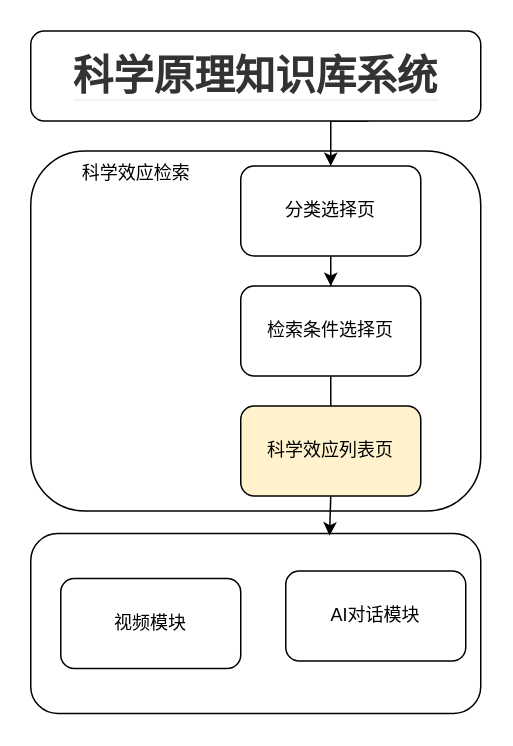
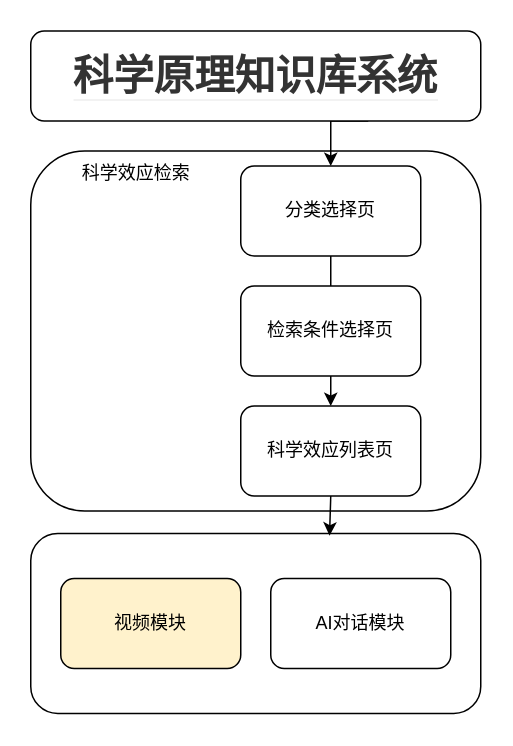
  <mxCell id="0" />
  <mxCell id="1" parent="0" />
  <mxCell id="2" value="" style="rounded=1;whiteSpace=wrap;html=1;" parent="1" vertex="1"><mxGeometry x="20" y="100" width="300" height="240" as="geometry" /></mxCell>
  <mxCell id="3" value="" style="rounded=1;whiteSpace=wrap;html=1;" parent="1" vertex="1"><mxGeometry x="20" y="355" width="300" height="120" as="geometry" /></mxCell>
  <mxCell id="4" style="edgeStyle=orthogonalEdgeStyle;rounded=0;orthogonalLoop=1;jettySize=auto;html=1;exitX=0.75;exitY=1;exitDx=0;exitDy=0;entryX=0.5;entryY=0;entryDx=0;entryDy=0;" parent="1" source="5" target="7" edge="1"><mxGeometry relative="1" as="geometry" /></mxCell>
  <mxCell id="5" value="&lt;h1 style=&quot;box-sizing: border-box; break-after: avoid-page; break-inside: avoid; orphans: 4; font-size: 2.25em; margin-top: 1rem; margin-bottom: 1rem; position: relative; line-height: 1.2; cursor: text; border-bottom: 1px solid rgb(238, 238, 238); color: rgb(51, 51, 51); font-family: &amp;quot;Open Sans&amp;quot;, &amp;quot;Clear Sans&amp;quot;, &amp;quot;Helvetica Neue&amp;quot;, Helvetica, Arial, sans-serif; text-align: start;&quot; class=&quot;md-end-block md-heading md-focus&quot;&gt;科学原理知识库系统&lt;/h1&gt;" style="rounded=1;whiteSpace=wrap;html=1;" parent="1" vertex="1"><mxGeometry x="20" y="20" width="300" height="60" as="geometry" /></mxCell>
- <mxCell id="6" style="edgeStyle=orthogonalEdgeStyle;rounded=0;orthogonalLoop=1;jettySize=auto;html=1;exitX=0.5;exitY=1;exitDx=0;exitDy=0;" parent="1" source="7" target="9" edge="1"><mxGeometry relative="1" as="geometry" /></mxCell>
+ <mxCell id="6" style="edgeStyle=orthogonalEdgeStyle;rounded=0;orthogonalLoop=1;jettySize=auto;html=1;exitX=0.5;exitY=1;exitDx=0;exitDy=0;endArrow=none;" parent="1" source="7" target="9" edge="1"><mxGeometry relative="1" as="geometry" /></mxCell>
  <mxCell id="7" value="分类选择页" style="rounded=1;whiteSpace=wrap;html=1;" parent="1" vertex="1"><mxGeometry x="160" y="110" width="120" height="60" as="geometry" /></mxCell>
- <mxCell id="8" style="edgeStyle=orthogonalEdgeStyle;rounded=0;orthogonalLoop=1;jettySize=auto;html=1;exitX=0.5;exitY=1;exitDx=0;exitDy=0;entryX=0.5;entryY=0;entryDx=0;entryDy=0;endArrow=none;" parent="1" source="9" target="13" edge="1"><mxGeometry relative="1" as="geometry" /></mxCell>
+ <mxCell id="8" style="edgeStyle=orthogonalEdgeStyle;rounded=0;orthogonalLoop=1;jettySize=auto;html=1;exitX=0.5;exitY=1;exitDx=0;exitDy=0;entryX=0.5;entryY=0;entryDx=0;entryDy=0;" parent="1" source="9" target="13" edge="1"><mxGeometry relative="1" as="geometry" /></mxCell>
  <mxCell id="9" value="检索条件选择页" style="rounded=1;whiteSpace=wrap;html=1;" parent="1" vertex="1"><mxGeometry x="160" y="190" width="120" height="60" as="geometry" /></mxCell>
- <mxCell id="10" value="视频模块" style="rounded=1;whiteSpace=wrap;html=1;" parent="1" vertex="1"><mxGeometry x="40" y="385" width="120" height="60" as="geometry" /></mxCell>
- <mxCell id="11" value="AI对话模块" style="rounded=1;whiteSpace=wrap;html=1;" parent="1" vertex="1"><mxGeometry x="190" y="380" width="120" height="60" as="geometry" /></mxCell>
+ <mxCell id="10" value="视频模块" style="rounded=1;whiteSpace=wrap;html=1;fillColor=#fff2cc;" parent="1" vertex="1"><mxGeometry x="40" y="385" width="120" height="60" as="geometry" /></mxCell>
+ <mxCell id="11" value="AI对话模块" style="rounded=1;whiteSpace=wrap;html=1;" parent="1" vertex="1"><mxGeometry x="180" y="385" width="120" height="60" as="geometry" /></mxCell>
  <mxCell id="12" style="edgeStyle=orthogonalEdgeStyle;rounded=0;orthogonalLoop=1;jettySize=auto;html=1;exitX=0.5;exitY=1;exitDx=0;exitDy=0;entryX=0.664;entryY=0.012;entryDx=0;entryDy=0;entryPerimeter=0;" parent="1" source="13" target="3" edge="1"><mxGeometry relative="1" as="geometry" /></mxCell>
- <mxCell id="13" value="科学效应列表页" style="rounded=1;whiteSpace=wrap;html=1;fillColor=#fff2cc;" parent="1" vertex="1"><mxGeometry x="160" y="270" width="120" height="60" as="geometry" /></mxCell>
+ <mxCell id="13" value="科学效应列表页" style="rounded=1;whiteSpace=wrap;html=1;" parent="1" vertex="1"><mxGeometry x="160" y="270" width="120" height="60" as="geometry" /></mxCell>
  <mxCell id="14" value="科学效应检索" style="text;html=1;align=center;verticalAlign=middle;resizable=0;points=[];autosize=1;strokeColor=none;fillColor=none;" parent="1" vertex="1"><mxGeometry x="40" y="100" width="100" height="30" as="geometry" /></mxCell>
